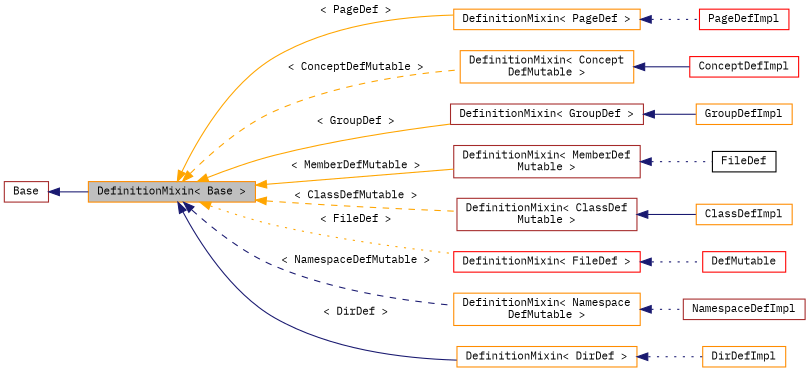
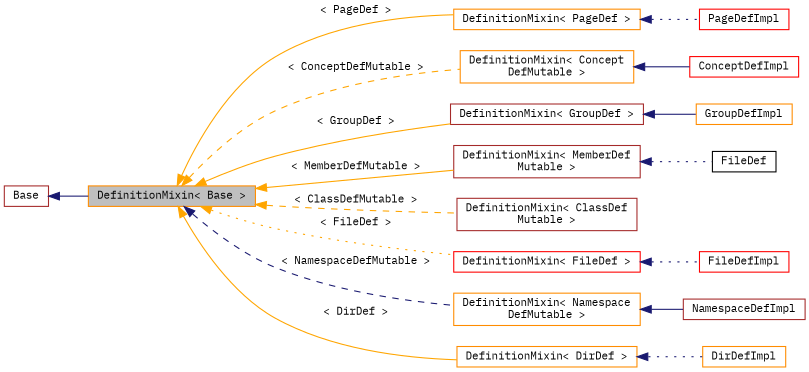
  digraph {
    fontname="IBM Plex Mono"
    rankdir=LR
    node [color=darkorange fillcolor=white fontname="IBM Plex Mono" fontsize=10 shape=record style=filled]
    edge [color=midnightblue dir=back fontname="IBM Plex Mono" fontsize=10 labelfontname=Helvetica labelfontsize=10 style=solid]
    n1 [fillcolor=grey75 fontcolor=black height=0.2 label="DefinitionMixin\< Base \>" width=0.4]
    n2 [height=0.2 label="DefinitionMixin\< PageDef \>" width=0.4]
    n3 [height=0.2 label="DefinitionMixin\< Concept\lDefMutable \>" width=0.4]
    n4 [color=brown height=0.2 label="DefinitionMixin\< GroupDef \>" width=0.4]
    n5 [color=brown height=0.2 label="DefinitionMixin\< MemberDef\lMutable \>" width=0.4]
    n6 [color=brown height=0.2 label="DefinitionMixin\< ClassDef\lMutable \>" width=0.4]
    n7 [color=red height=0.2 label="DefinitionMixin\< FileDef \>" width=0.4]
    n8 [height=0.2 label="DefinitionMixin\< Namespace\lDefMutable \>" width=0.4]
    n9 [height=0.2 label="DefinitionMixin\< DirDef \>" width=0.4]
    n10 [color=red height=0.2 label=PageDefImpl width=0.4]
    n11 [color=red height=0.2 label=ConceptDefImpl width=0.4]
    n12 [height=0.2 label=GroupDefImpl width=0.4]
    n13 [color=black height=0.2 label=FileDef width=0.4]
-   n14 [height=0.2 label=ClassDefImpl width=0.4]
-   n15 [color=red height=0.2 label=DefMutable width=0.4]
+   n15 [color=red height=0.2 label=FileDefImpl width=0.4]
    n16 [color=brown height=0.2 label=NamespaceDefImpl width=0.4]
    n17 [height=0.2 label=DirDefImpl width=0.4]
    n18 [color=brown height=0.2 label=Base width=0.4]
    n1 -> n2 [color=orange label=" \< PageDef \>"]
    n1 -> n3 [color=orange label=" \< ConceptDefMutable \>" style=dashed]
    n1 -> n4 [color=orange label=" \< GroupDef \>"]
    n1 -> n5 [color=orange label=" \< MemberDefMutable \>"]
    n1 -> n6 [color=orange label=" \< ClassDefMutable \>" style=dashed]
    n1 -> n7 [color=orange label=" \< FileDef \>" style=dotted]
    n1 -> n8 [label=" \< NamespaceDefMutable \>" style=dashed]
-   n1 -> n9 [label=" \< DirDef \>"]
+   n1 -> n9 [color=orange label=" \< DirDef \>"]
    n2 -> n10 [style=dotted]
    n3 -> n11
    n4 -> n12
    n5 -> n13 [style=dotted]
-   n6 -> n14
    n7 -> n15 [style=dotted]
-   n8 -> n16 [style=dotted]
+   n8 -> n16
    n9 -> n17 [style=dotted]
    n18 -> n1
  }
